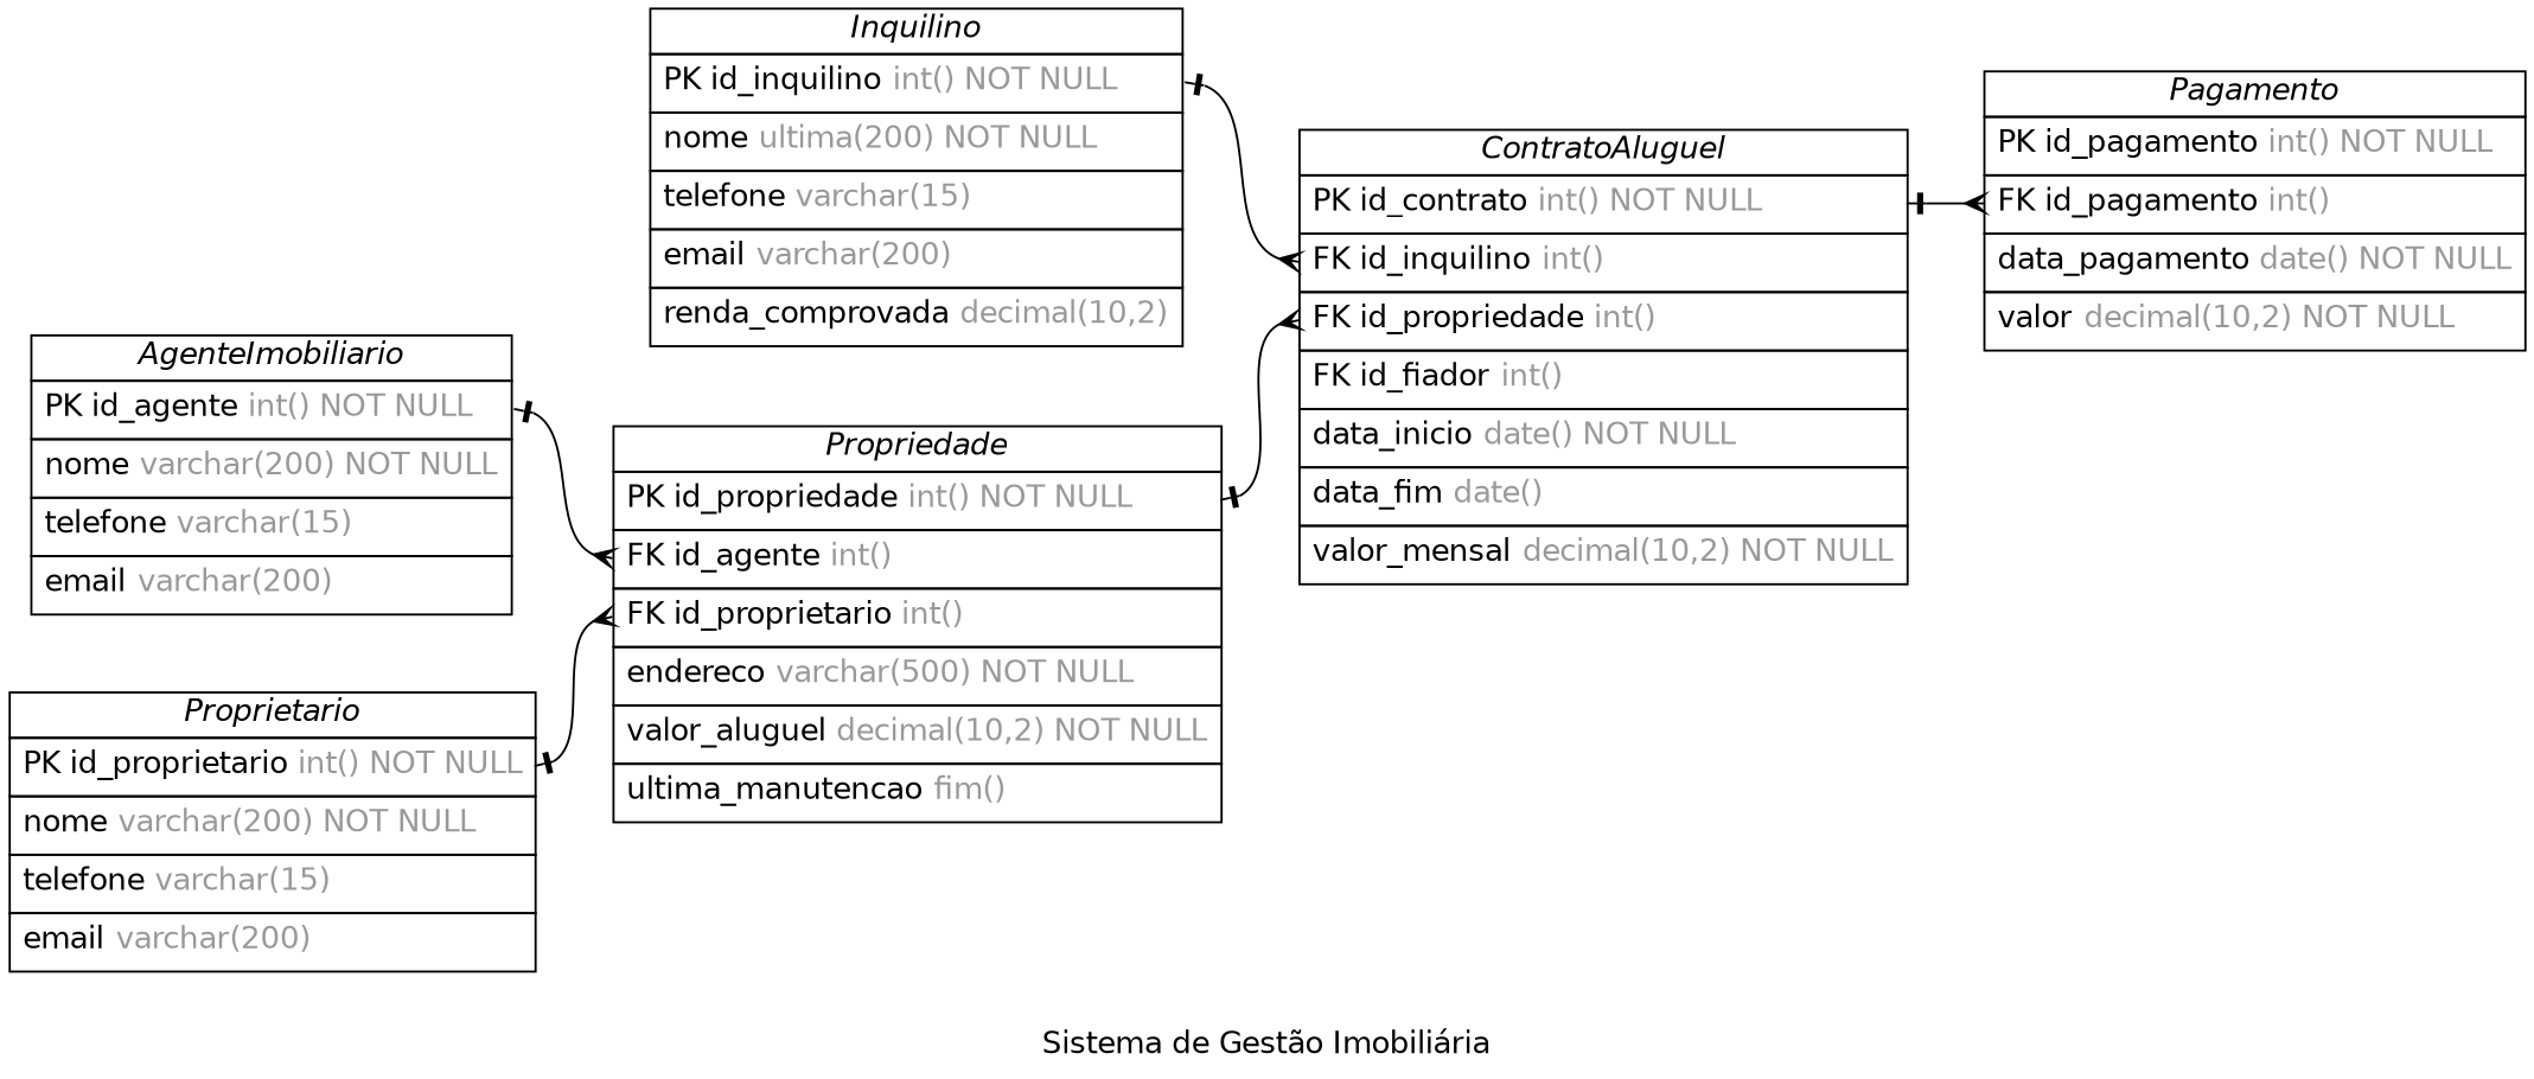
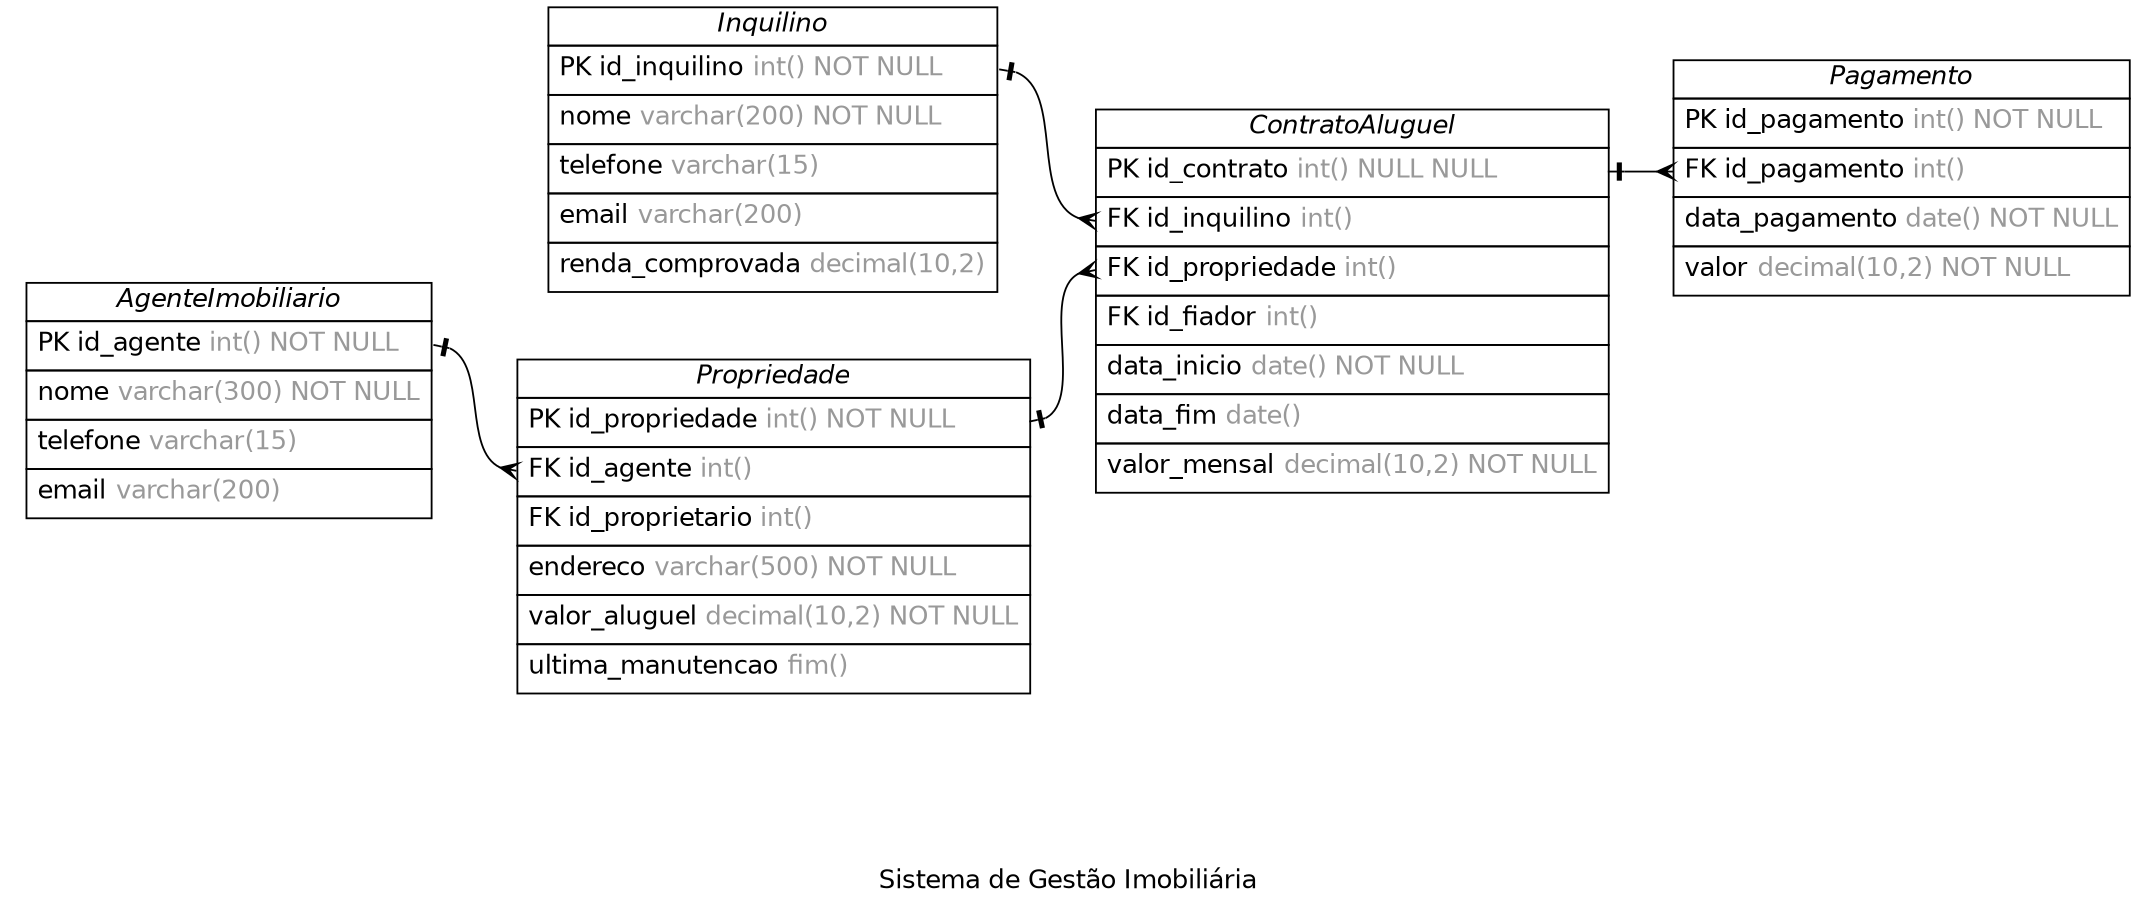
  digraph {
    concentrate=true
    fontname=Helvetica
    label="Sistema de Gestão Imobiliária"
    nodesep=0.5
    rankdir=LR
    splines=spline
    node [fontname=Helvetica shape=plain]
    edge [arrowhead=ocrow arrowsize=0.9 arrowtail=noneotee dir=both fontname=Helvetica fontsize=12 labelangle=32 labeldistance=1.8 penwidth=1.0]
-   n1 [label=<         <table border="0" cellborder="1" cellspacing="0" >         <tr><td><i>AgenteImobiliario</i></td></tr>         <tr><td port="id_agente" align="left" cellpadding="5">PK id_agente <font color="grey60">int() NOT NULL</font></td></tr>         <tr><td port="nome" align="left" cellpadding="5">nome <font color="grey60">varchar(200) NOT NULL</font></td></tr>         <tr><td port="telefone" align="left" cellpadding="5">telefone <font color="grey60">varchar(15)</font></td></tr>         <tr><td port="email" align="left" cellpadding="5">email <font color="grey60">varchar(200)</font></td></tr>     </table>>]
+   n1 [label=<         <table border="0" cellborder="1" cellspacing="0" >         <tr><td><i>AgenteImobiliario</i></td></tr>         <tr><td port="id_agente" align="left" cellpadding="5">PK id_agente <font color="grey60">int() NOT NULL</font></td></tr>         <tr><td port="nome" align="left" cellpadding="5">nome <font color="grey60">varchar(300) NOT NULL</font></td></tr>         <tr><td port="telefone" align="left" cellpadding="5">telefone <font color="grey60">varchar(15)</font></td></tr>         <tr><td port="email" align="left" cellpadding="5">email <font color="grey60">varchar(200)</font></td></tr>     </table>>]
    n2 [label=<         <table border="0" cellborder="1" cellspacing="0" >         <tr><td><i>Propriedade</i></td></tr>         <tr><td port="id_propriedade" align="left" cellpadding="5">PK id_propriedade <font color="grey60">int() NOT NULL</font></td></tr>         <tr><td port="id_agente" align="left" cellpadding="5">FK id_agente <font color="grey60">int()</font></td></tr>         <tr><td port="id_proprietario" align="left" cellpadding="5">FK id_proprietario <font color="grey60">int()</font></td></tr>         <tr><td port="endereco" align="left" cellpadding="5">endereco <font color="grey60">varchar(500) NOT NULL</font></td></tr>         <tr><td port="valor_aluguel" align="left" cellpadding="5">valor_aluguel <font color="grey60">decimal(10,2) NOT NULL</font></td></tr>         <tr><td port="ultima_manutencao" align="left" cellpadding="5">ultima_manutencao <font color="grey60">fim()</font></td></tr>     </table>>]
-   n3 [label=<         <table border="0" cellborder="1" cellspacing="0" >         <tr><td><i>ContratoAluguel</i></td></tr>         <tr><td port="id_contrato" align="left" cellpadding="5">PK id_contrato <font color="grey60">int() NOT NULL</font></td></tr>         <tr><td port="id_inquilino" align="left" cellpadding="5">FK id_inquilino <font color="grey60">int()</font></td></tr>         <tr><td port="id_propriedade" align="left" cellpadding="5">FK id_propriedade <font color="grey60">int()</font></td></tr>         <tr><td port="id_fiador" align="left" cellpadding="5">FK id_fiador <font color="grey60">int()</font></td></tr>         <tr><td port="data_inicio" align="left" cellpadding="5">data_inicio <font color="grey60">date() NOT NULL</font></td></tr>         <tr><td port="data_fim" align="left" cellpadding="5">data_fim <font color="grey60">date()</font></td></tr>         <tr><td port="valor_mensal" align="left" cellpadding="5">valor_mensal <font color="grey60">decimal(10,2) NOT NULL</font></td></tr>     </table>>]
-   n4 [label=<         <table border="0" cellborder="1" cellspacing="0" >         <tr><td><i>Proprietario</i></td></tr>         <tr><td port="id_proprietario" align="left" cellpadding="5">PK id_proprietario <font color="grey60">int() NOT NULL</font></td></tr>         <tr><td port="nome" align="left" cellpadding="5">nome <font color="grey60">varchar(200) NOT NULL</font></td></tr>         <tr><td port="telefone" align="left" cellpadding="5">telefone <font color="grey60">varchar(15)</font></td></tr>         <tr><td port="email" align="left" cellpadding="5">email <font color="grey60">varchar(200)</font></td></tr>     </table>>]
-   n5 [label=<         <table border="0" cellborder="1" cellspacing="0" >         <tr><td><i>Inquilino</i></td></tr>         <tr><td port="id_inquilino" align="left" cellpadding="5">PK id_inquilino <font color="grey60">int() NOT NULL</font></td></tr>         <tr><td port="nome" align="left" cellpadding="5">nome <font color="grey60">ultima(200) NOT NULL</font></td></tr>         <tr><td port="telefone" align="left" cellpadding="5">telefone <font color="grey60">varchar(15)</font></td></tr>         <tr><td port="email" align="left" cellpadding="5">email <font color="grey60">varchar(200)</font></td></tr>         <tr><td port="renda_comprovada" align="left" cellpadding="5">renda_comprovada <font color="grey60">decimal(10,2)</font></td></tr>     </table>>]
+   n3 [label=<         <table border="0" cellborder="1" cellspacing="0" >         <tr><td><i>ContratoAluguel</i></td></tr>         <tr><td port="id_contrato" align="left" cellpadding="5">PK id_contrato <font color="grey60">int() NULL NULL</font></td></tr>         <tr><td port="id_inquilino" align="left" cellpadding="5">FK id_inquilino <font color="grey60">int()</font></td></tr>         <tr><td port="id_propriedade" align="left" cellpadding="5">FK id_propriedade <font color="grey60">int()</font></td></tr>         <tr><td port="id_fiador" align="left" cellpadding="5">FK id_fiador <font color="grey60">int()</font></td></tr>         <tr><td port="data_inicio" align="left" cellpadding="5">data_inicio <font color="grey60">date() NOT NULL</font></td></tr>         <tr><td port="data_fim" align="left" cellpadding="5">data_fim <font color="grey60">date()</font></td></tr>         <tr><td port="valor_mensal" align="left" cellpadding="5">valor_mensal <font color="grey60">decimal(10,2) NOT NULL</font></td></tr>     </table>>]
+   n5 [label=<         <table border="0" cellborder="1" cellspacing="0" >         <tr><td><i>Inquilino</i></td></tr>         <tr><td port="id_inquilino" align="left" cellpadding="5">PK id_inquilino <font color="grey60">int() NOT NULL</font></td></tr>         <tr><td port="nome" align="left" cellpadding="5">nome <font color="grey60">varchar(200) NOT NULL</font></td></tr>         <tr><td port="telefone" align="left" cellpadding="5">telefone <font color="grey60">varchar(15)</font></td></tr>         <tr><td port="email" align="left" cellpadding="5">email <font color="grey60">varchar(200)</font></td></tr>         <tr><td port="renda_comprovada" align="left" cellpadding="5">renda_comprovada <font color="grey60">decimal(10,2)</font></td></tr>     </table>>]
    n6 [label=<         <table border="0" cellborder="1" cellspacing="0" >         <tr><td><i>Pagamento</i></td></tr>         <tr><td port="id_pagamento" align="left" cellpadding="5">PK id_pagamento <font color="grey60">int() NOT NULL</font></td></tr>         <tr><td port="id_contrato" align="left" cellpadding="5">FK id_pagamento <font color="grey60">int()</font></td></tr>         <tr><td port="data_pagamento" align="left" cellpadding="5">data_pagamento <font color="grey60">date() NOT NULL</font></td></tr>         <tr><td port="valor" align="left" cellpadding="5">valor <font color="grey60">decimal(10,2) NOT NULL</font></td></tr>     </table>>]
    n1 -> n2 [headport=id_agente tailport=id_agente]
    n2 -> n3 [headport=id_propriedade tailport=id_propriedade]
    n3 -> n6 [headport=id_contrato tailport=id_contrato]
-   n4 -> n2 [headport=id_proprietario tailport=id_proprietario]
    n5 -> n3 [headport=id_inquilino tailport=id_inquilino]
  }
